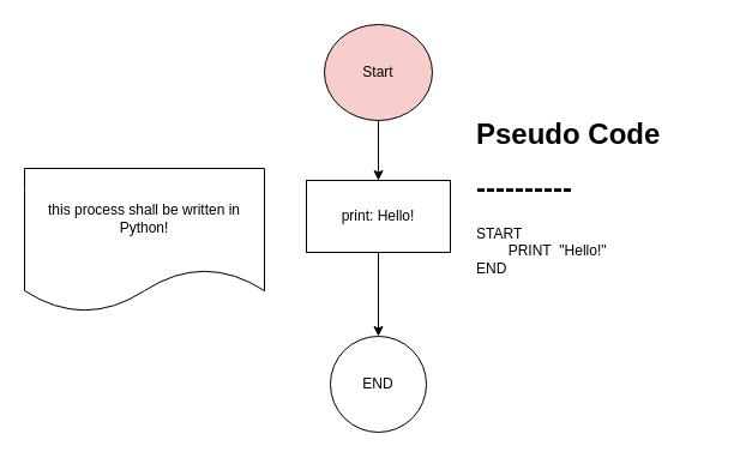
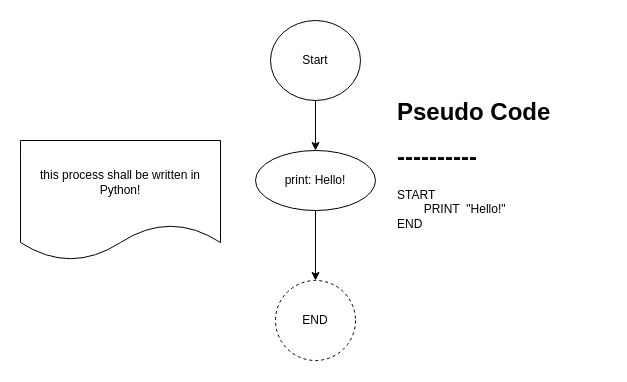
  <mxCell id="0" />
  <mxCell id="1" parent="0" />
  <mxCell id="2" value="" style="edgeStyle=orthogonalEdgeStyle;rounded=0;orthogonalLoop=1;jettySize=auto;html=1;" edge="1" parent="1" source="3" target="5"><mxGeometry relative="1" as="geometry" /></mxCell>
- <mxCell id="3" value="Start" style="ellipse;whiteSpace=wrap;html=1;fillColor=#f8cecc;" vertex="1" parent="1"><mxGeometry x="270" y="20" width="90" height="80" as="geometry" /></mxCell>
+ <mxCell id="3" value="Start" style="ellipse;whiteSpace=wrap;html=1;" vertex="1" parent="1"><mxGeometry x="270" y="20" width="90" height="80" as="geometry" /></mxCell>
  <mxCell id="4" value="" style="edgeStyle=orthogonalEdgeStyle;rounded=0;orthogonalLoop=1;jettySize=auto;html=1;" edge="1" parent="1" source="5" target="6"><mxGeometry relative="1" as="geometry" /></mxCell>
- <mxCell id="5" value="print: Hello!" style="whiteSpace=wrap;html=1;" vertex="1" parent="1"><mxGeometry x="255" y="150" width="120" height="60" as="geometry" /></mxCell>
- <mxCell id="6" value="END" style="ellipse;whiteSpace=wrap;html=1;" vertex="1" parent="1"><mxGeometry x="275" y="280" width="80" height="80" as="geometry" /></mxCell>
+ <mxCell id="5" value="print: Hello!" style="ellipse;whiteSpace=wrap;html=1;" vertex="1" parent="1"><mxGeometry x="255" y="150" width="120" height="60" as="geometry" /></mxCell>
+ <mxCell id="6" value="END" style="ellipse;whiteSpace=wrap;html=1;dashed=1;" vertex="1" parent="1"><mxGeometry x="275" y="280" width="80" height="80" as="geometry" /></mxCell>
  <mxCell id="7" value="this process shall be written in Python!" style="shape=document;whiteSpace=wrap;html=1;boundedLbl=1;" vertex="1" parent="1"><mxGeometry x="20" y="140" width="200" height="120" as="geometry" /></mxCell>
  <mxCell id="8" value="&lt;h1 style=&quot;margin-top: 0px;&quot;&gt;&lt;span style=&quot;background-color: transparent; color: light-dark(rgb(0, 0, 0), rgb(255, 255, 255));&quot;&gt;Pseudo Code&lt;/span&gt;&lt;/h1&gt;&lt;h1 style=&quot;margin-top: 0px;&quot;&gt;----------&lt;/h1&gt;&lt;div&gt;START&lt;/div&gt;&lt;div&gt;&lt;span style=&quot;white-space: pre;&quot;&gt;&#09;&lt;/span&gt;PRINT&amp;nbsp; &quot;Hello!&quot;&lt;/div&gt;&lt;div&gt;END&lt;/div&gt;" style="text;html=1;whiteSpace=wrap;overflow=hidden;rounded=0;" vertex="1" parent="1"><mxGeometry x="395" y="91" width="210" height="169" as="geometry" /></mxCell>
